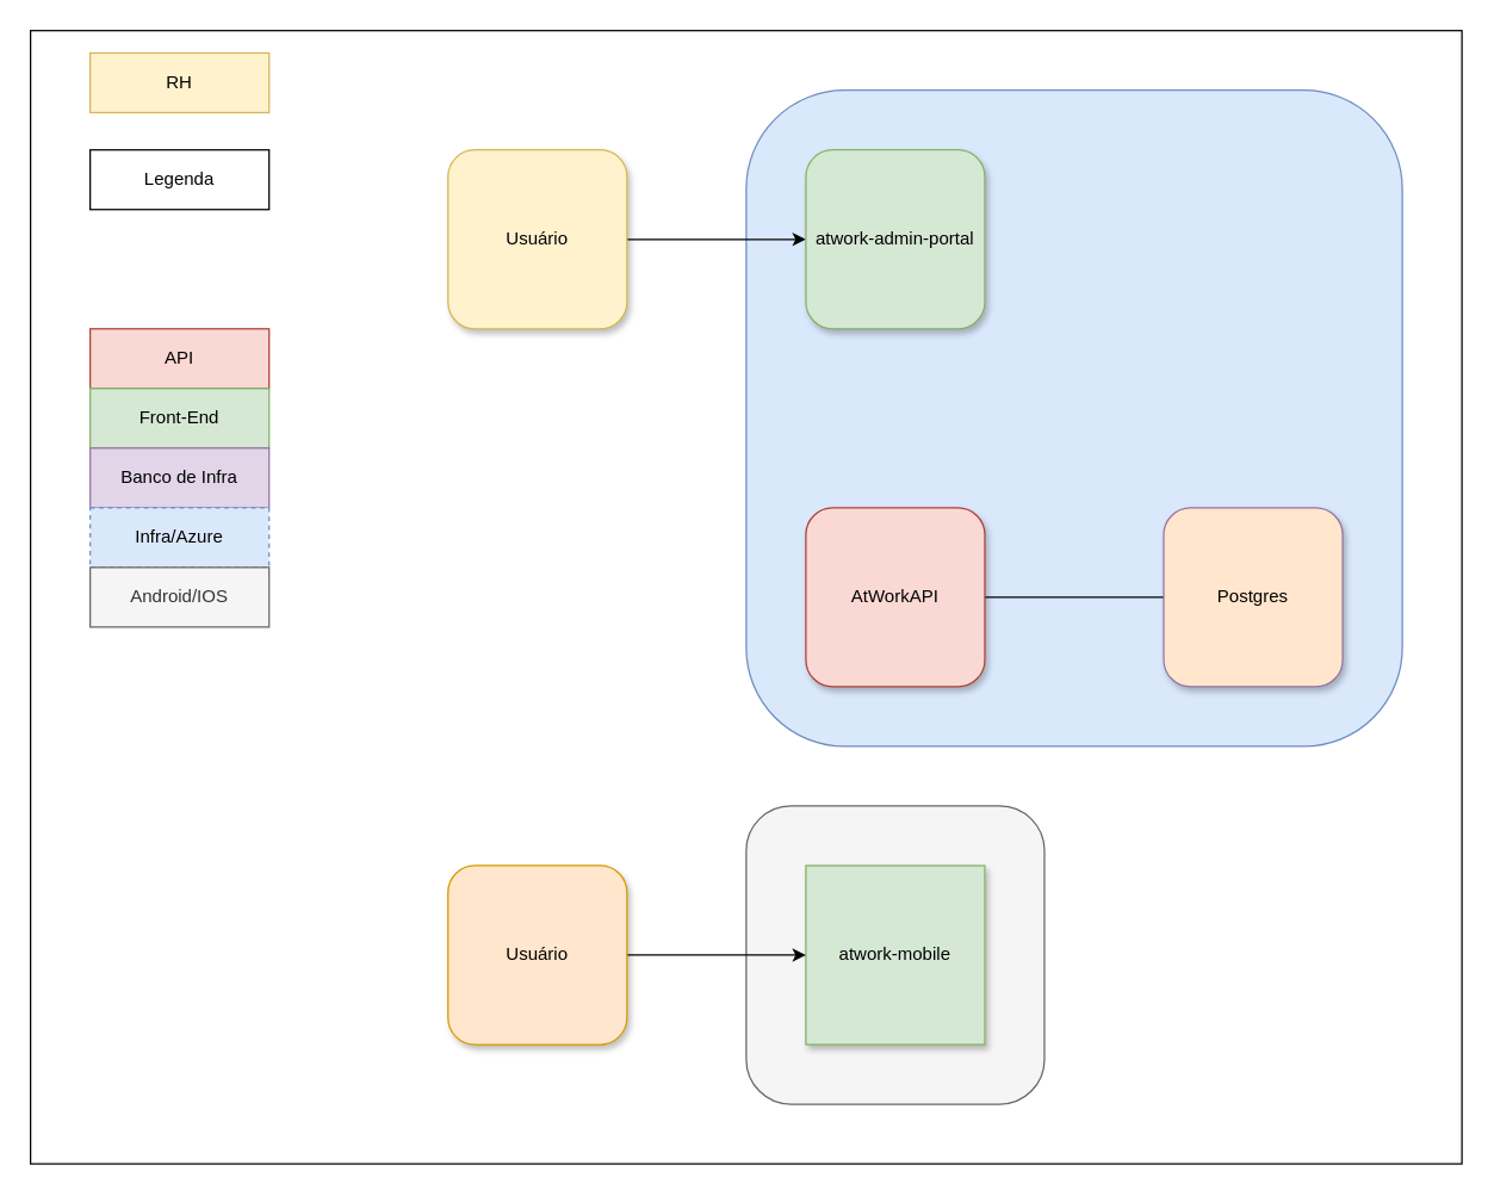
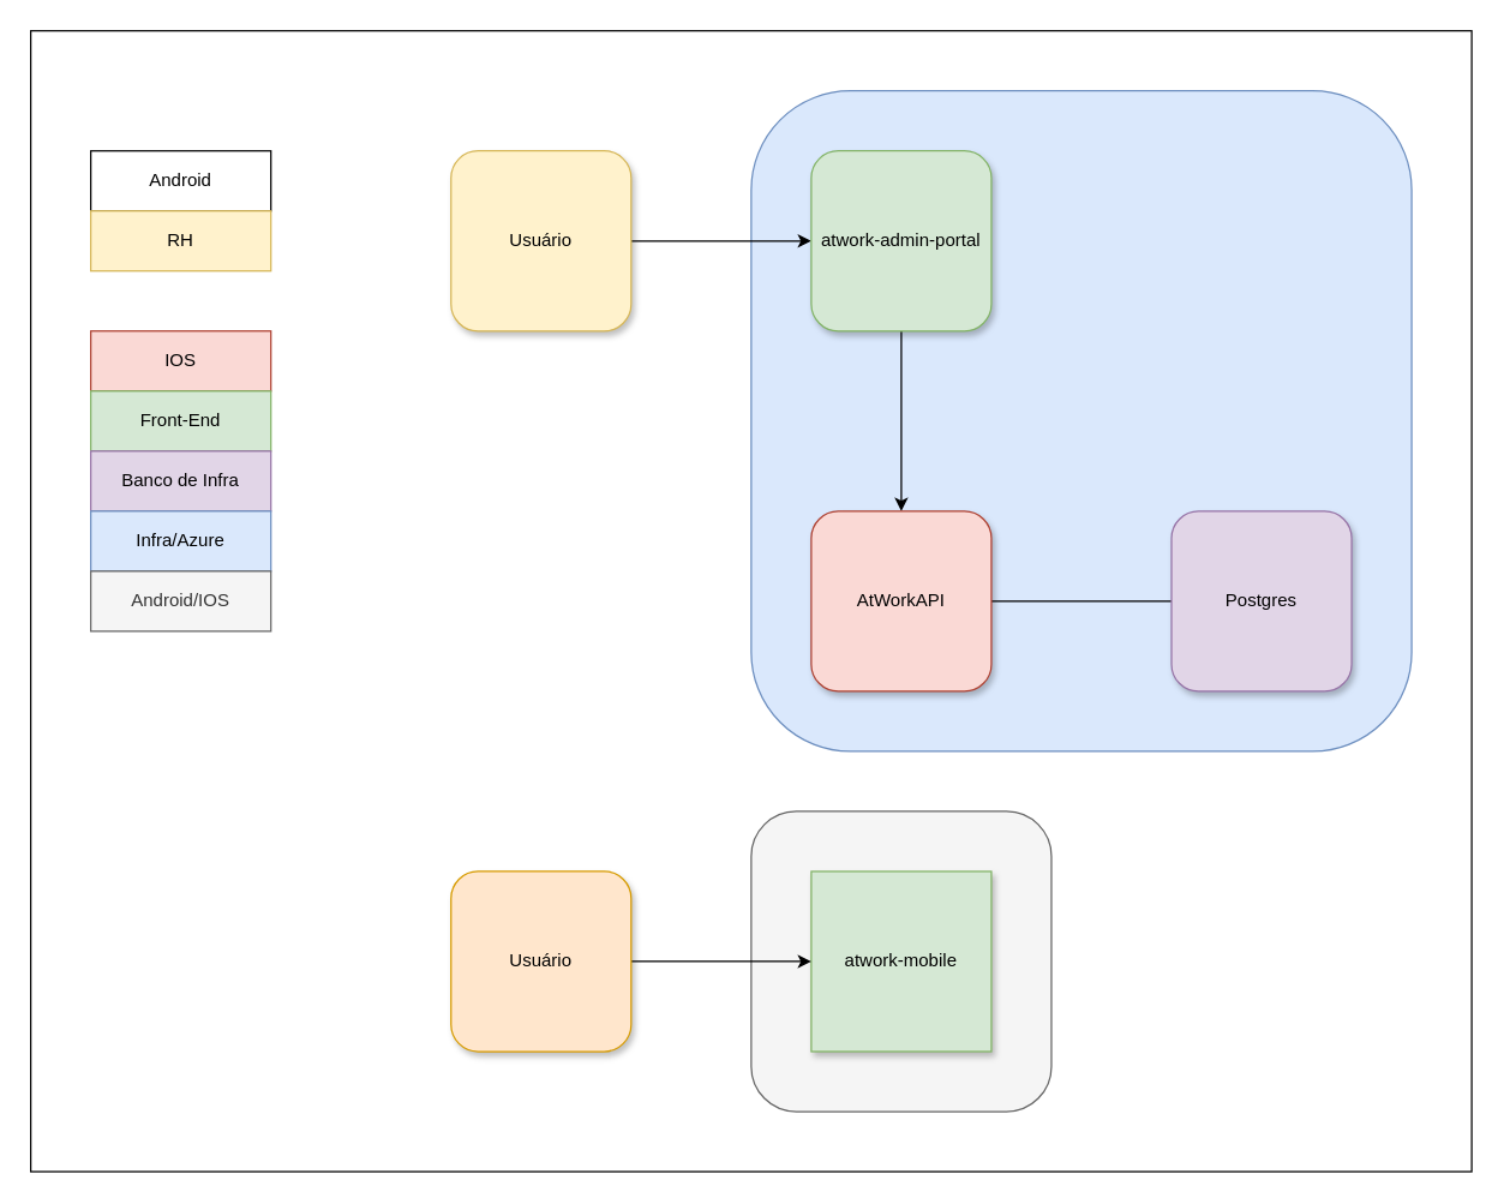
  <mxCell id="0" />
  <mxCell id="1" parent="0" />
  <mxCell id="2" value="" style="rounded=0;whiteSpace=wrap;html=1;" vertex="1" parent="1"><mxGeometry x="20" y="20" width="960" height="760" as="geometry" /></mxCell>
  <mxCell id="3" value="" style="rounded=1;whiteSpace=wrap;html=1;fillColor=#f5f5f5;fontColor=#333333;strokeColor=#666666;" vertex="1" parent="1"><mxGeometry x="500" y="540" width="200" height="200" as="geometry" /></mxCell>
  <mxCell id="4" value="" style="rounded=0;whiteSpace=wrap;html=1;" vertex="1" parent="1"><mxGeometry x="60" y="100" width="120" height="40" as="geometry" /></mxCell>
  <mxCell id="5" value="" style="rounded=1;whiteSpace=wrap;html=1;fillColor=#dae8fc;strokeColor=#6c8ebf;" vertex="1" parent="1"><mxGeometry x="500" y="60" width="440" height="440" as="geometry" /></mxCell>
  <mxCell id="6" style="edgeStyle=orthogonalEdgeStyle;rounded=0;orthogonalLoop=1;jettySize=auto;html=1;entryX=0;entryY=0.5;entryDx=0;entryDy=0;" edge="1" parent="1" source="7" target="9"><mxGeometry relative="1" as="geometry" /></mxCell>
  <mxCell id="7" value="Usuário" style="rounded=1;whiteSpace=wrap;html=1;fillColor=#fff2cc;strokeColor=#d6b656;glass=0;shadow=1;gradientColor=none;labelBackgroundColor=none;textShadow=0;labelBorderColor=none;fontStyle=0" vertex="1" parent="1"><mxGeometry x="300" y="100" width="120" height="120" as="geometry" /></mxCell>
+ <mxCell id="8" style="edgeStyle=orthogonalEdgeStyle;rounded=0;orthogonalLoop=1;jettySize=auto;html=1;entryX=0.5;entryY=0;entryDx=0;entryDy=0;" edge="1" parent="1" source="9" target="11"><mxGeometry relative="1" as="geometry" /></mxCell>
  <mxCell id="9" value="atwork-admin-portal" style="rounded=1;whiteSpace=wrap;html=1;fillColor=#d5e8d4;strokeColor=#82b366;shadow=1;" vertex="1" parent="1"><mxGeometry x="540" y="100" width="120" height="120" as="geometry" /></mxCell>
  <mxCell id="10" style="edgeStyle=orthogonalEdgeStyle;rounded=0;orthogonalLoop=1;jettySize=auto;html=1;entryX=0;entryY=0.5;entryDx=0;entryDy=0;endArrow=none;" edge="1" parent="1" source="11" target="15"><mxGeometry relative="1" as="geometry" /></mxCell>
  <mxCell id="11" value="AtWorkAPI" style="rounded=1;whiteSpace=wrap;html=1;fillColor=#fad9d5;strokeColor=#ae4132;shadow=1;" vertex="1" parent="1"><mxGeometry x="540" y="340" width="120" height="120" as="geometry" /></mxCell>
  <mxCell id="12" value="atwork-mobile" style="whiteSpace=wrap;html=1;fillColor=#d5e8d4;strokeColor=#82b366;shadow=1;rounded=0;" vertex="1" parent="1"><mxGeometry x="540" y="580" width="120" height="120" as="geometry" /></mxCell>
  <mxCell id="13" style="edgeStyle=orthogonalEdgeStyle;rounded=0;orthogonalLoop=1;jettySize=auto;html=1;entryX=0;entryY=0.5;entryDx=0;entryDy=0;" edge="1" parent="1" source="14" target="12"><mxGeometry relative="1" as="geometry" /></mxCell>
  <mxCell id="14" value="Usuário" style="rounded=1;whiteSpace=wrap;html=1;fillColor=#ffe6cc;strokeColor=#d79b00;shadow=1;" vertex="1" parent="1"><mxGeometry x="300" y="580" width="120" height="120" as="geometry" /></mxCell>
- <mxCell id="15" value="Postgres" style="rounded=1;whiteSpace=wrap;html=1;fillColor=#ffe6cc;strokeColor=#9673a6;shadow=1;" vertex="1" parent="1"><mxGeometry x="780" y="340" width="120" height="120" as="geometry" /></mxCell>
- <mxCell id="16" value="Legenda" style="text;html=1;align=center;verticalAlign=middle;whiteSpace=wrap;rounded=0;" vertex="1" parent="1"><mxGeometry x="60" y="100" width="120" height="40" as="geometry" /></mxCell>
- <mxCell id="17" value="RH" style="rounded=0;whiteSpace=wrap;html=1;fillColor=#fff2cc;strokeColor=#d6b656;" vertex="1" parent="1"><mxGeometry x="60" y="35" width="120" height="40" as="geometry" /></mxCell>
- <mxCell id="18" value="API" style="rounded=0;whiteSpace=wrap;html=1;fillColor=#fad9d5;strokeColor=#ae4132;" vertex="1" parent="1"><mxGeometry x="60" y="220" width="120" height="40" as="geometry" /></mxCell>
+ <mxCell id="15" value="Postgres" style="rounded=1;whiteSpace=wrap;html=1;fillColor=#e1d5e7;strokeColor=#9673a6;shadow=1;" vertex="1" parent="1"><mxGeometry x="780" y="340" width="120" height="120" as="geometry" /></mxCell>
+ <mxCell id="16" value="Android" style="text;html=1;align=center;verticalAlign=middle;whiteSpace=wrap;rounded=0;" vertex="1" parent="1"><mxGeometry x="60" y="100" width="120" height="40" as="geometry" /></mxCell>
+ <mxCell id="17" value="RH" style="rounded=0;whiteSpace=wrap;html=1;fillColor=#fff2cc;strokeColor=#d6b656;" vertex="1" parent="1"><mxGeometry x="60" y="140" width="120" height="40" as="geometry" /></mxCell>
+ <mxCell id="18" value="IOS" style="rounded=0;whiteSpace=wrap;html=1;fillColor=#fad9d5;strokeColor=#ae4132;" vertex="1" parent="1"><mxGeometry x="60" y="220" width="120" height="40" as="geometry" /></mxCell>
  <mxCell id="19" value="Front-End" style="rounded=0;whiteSpace=wrap;html=1;fillColor=#d5e8d4;strokeColor=#82b366;" vertex="1" parent="1"><mxGeometry x="60" y="260" width="120" height="40" as="geometry" /></mxCell>
  <mxCell id="20" value="Banco de Infra" style="rounded=0;whiteSpace=wrap;html=1;fillColor=#e1d5e7;strokeColor=#9673a6;" vertex="1" parent="1"><mxGeometry x="60" y="300" width="120" height="40" as="geometry" /></mxCell>
- <mxCell id="21" value="Infra/Azure" style="rounded=0;whiteSpace=wrap;html=1;fillColor=#dae8fc;strokeColor=#6c8ebf;dashed=1;" vertex="1" parent="1"><mxGeometry x="60" y="340" width="120" height="40" as="geometry" /></mxCell>
+ <mxCell id="21" value="Infra/Azure" style="rounded=0;whiteSpace=wrap;html=1;fillColor=#dae8fc;strokeColor=#6c8ebf;" vertex="1" parent="1"><mxGeometry x="60" y="340" width="120" height="40" as="geometry" /></mxCell>
  <mxCell id="22" value="Android/IOS" style="rounded=0;whiteSpace=wrap;html=1;fillColor=#f5f5f5;fontColor=#333333;strokeColor=#666666;" vertex="1" parent="1"><mxGeometry x="60" y="380" width="120" height="40" as="geometry" /></mxCell>
